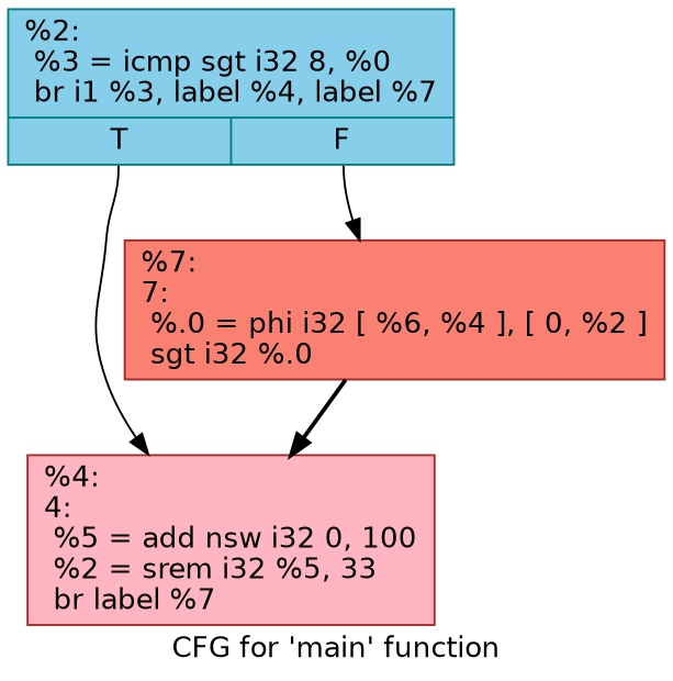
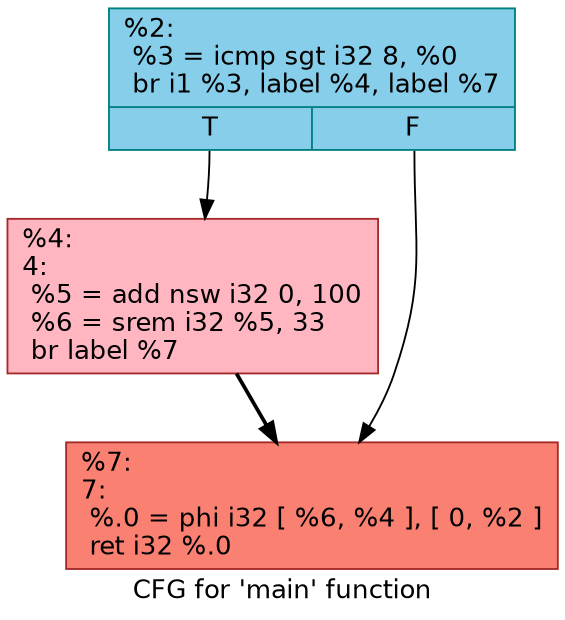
  digraph {
    fontname="DejaVu Sans"
    label="CFG for 'main' function"
    node [color=brown fontname="DejaVu Sans" shape=record style=filled]
    edge [fontname="DejaVu Sans" style=solid]
    n1 [color=teal fillcolor=skyblue label="{%2:\l  %3 = icmp sgt i32 8, %0\l  br i1 %3, label %4, label %7\l|{<s0>T|<s1>F}}"]
-   n2 [fillcolor=lightpink label="{%4:\l4:                                                \l  %5 = add nsw i32 0, 100\l  %2 = srem i32 %5, 33\l  br label %7\l}"]
-   n3 [fillcolor=salmon label="{%7:\l7:                                                \l  %.0 = phi i32 [ %6, %4 ], [ 0, %2 ]\l  sgt i32 %.0\l}"]
+   n2 [fillcolor=lightpink label="{%4:\l4:                                                \l  %5 = add nsw i32 0, 100\l  %6 = srem i32 %5, 33\l  br label %7\l}"]
+   n3 [fillcolor=salmon label="{%7:\l7:                                                \l  %.0 = phi i32 [ %6, %4 ], [ 0, %2 ]\l  ret i32 %.0\l}"]
    n1 -> n2 [tailport=s0]
    n1 -> n3 [tailport=s1]
-   n3 -> n2 [style=bold]
+   n2 -> n3 [style=bold]
  }
